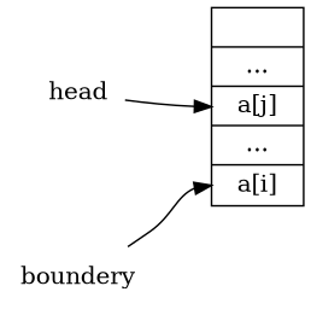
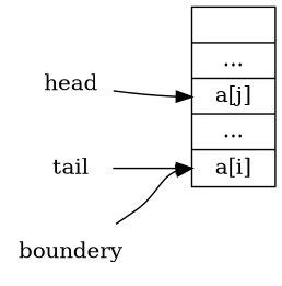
  digraph {
    rankdir=LR
    node [shape=plaintext]
    edge [headport=t]
    n1 [label=" |...|<h>a[j]|...|<t>a[i]" shape=record]
    head
+   tail
    boundery
    head -> n1 [headport=h]
+   tail -> n1
    boundery -> n1
  }
